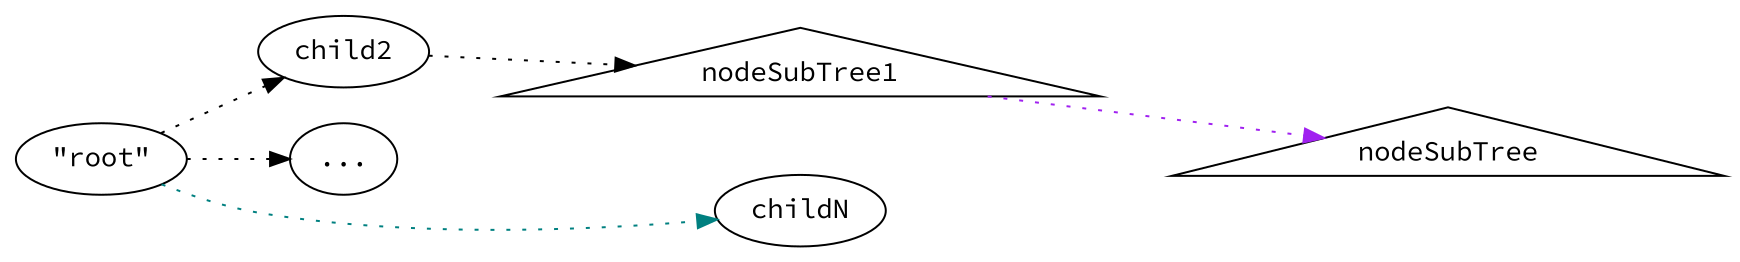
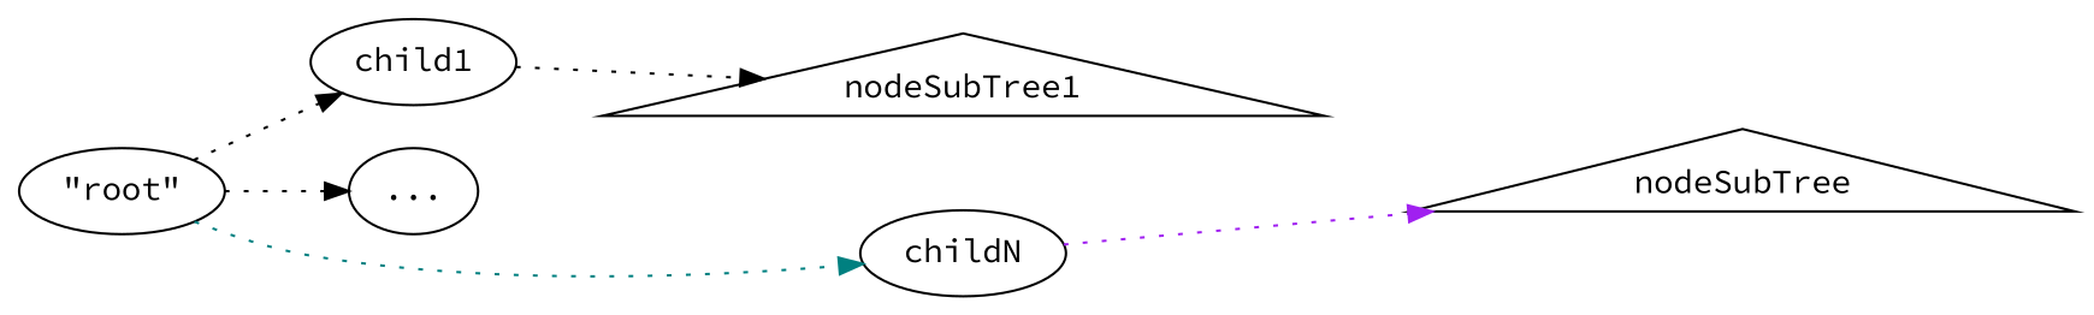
  digraph {
    fontname="Source Code Pro"
    rankdir=LR
    node [fontname="Source Code Pro"]
    edge [color=black fontname="Source Code Pro" style=dotted]
    n1 [label="\"root\""]
-   n2 [label=child2]
+   n2 [label=child1]
    n3 [label="..."]
    n4 [label=childN]
    nodeSubTree1 [shape=triangle]
    n6 [label=nodeSubTree shape=triangle]
    n1 -> n2
    n1 -> n3
    n1 -> n4 [color=teal]
    n2 -> nodeSubTree1
-   nodeSubTree1 -> n6 [color=purple]
+   n4 -> n6 [color=purple]
  }
